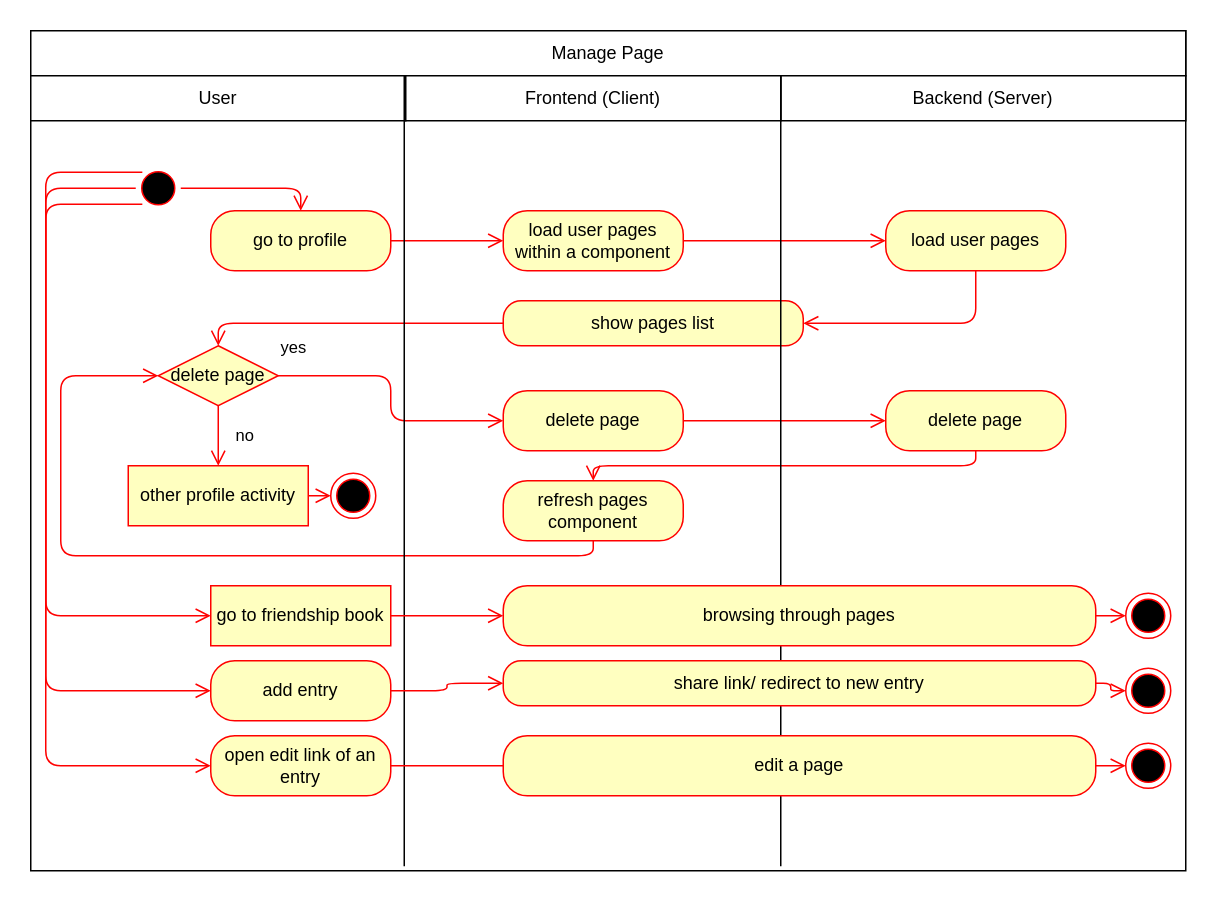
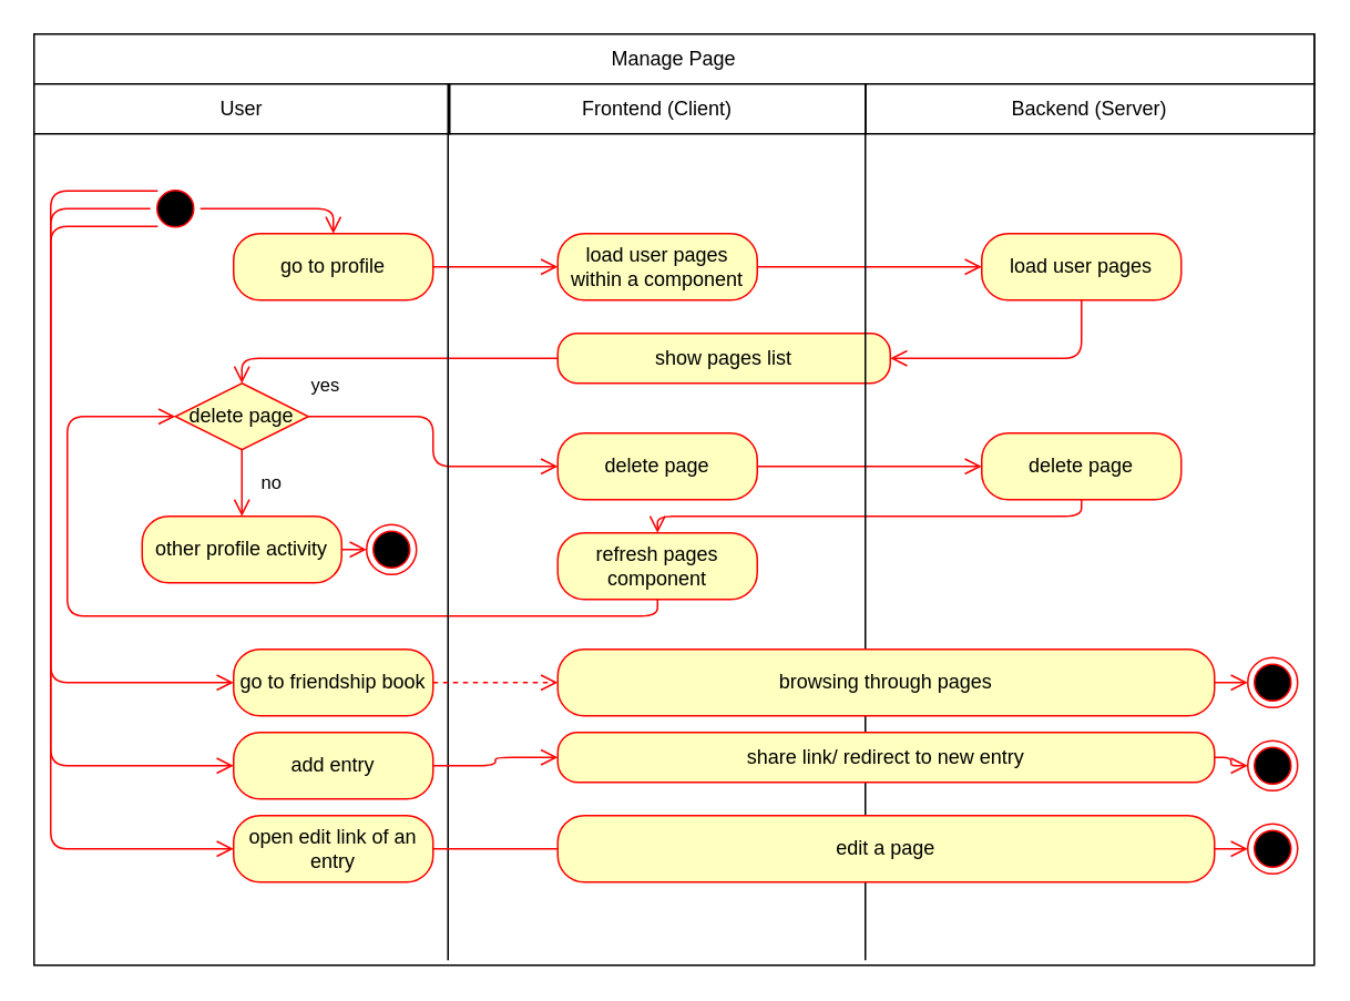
  <mxCell id="0" />
  <mxCell id="1" parent="0" />
  <mxCell id="2" value="" style="rounded=0;whiteSpace=wrap;html=1;" vertex="1" parent="1"><mxGeometry x="20" y="20" width="770" height="560" as="geometry" /></mxCell>
  <mxCell id="3" value="Manage Page" style="rounded=0;whiteSpace=wrap;html=1;" vertex="1" parent="1"><mxGeometry x="20" y="20" width="770" height="30" as="geometry" /></mxCell>
  <mxCell id="4" value="User" style="rounded=0;whiteSpace=wrap;html=1;" vertex="1" parent="1"><mxGeometry x="20" y="50" width="250" height="30" as="geometry" /></mxCell>
  <mxCell id="5" value="Backend (Server)" style="rounded=0;whiteSpace=wrap;html=1;" vertex="1" parent="1"><mxGeometry x="520" y="50" width="270" height="30" as="geometry" /></mxCell>
  <mxCell id="6" value="Frontend (Client)" style="rounded=0;whiteSpace=wrap;html=1;" vertex="1" parent="1"><mxGeometry x="270" y="50" width="250" height="30" as="geometry" /></mxCell>
  <mxCell id="7" value="" style="ellipse;html=1;shape=startState;fillColor=#000000;strokeColor=#ff0000;" vertex="1" parent="1"><mxGeometry x="90" y="110" width="30" height="30" as="geometry" /></mxCell>
  <mxCell id="8" value="" style="edgeStyle=orthogonalEdgeStyle;html=1;verticalAlign=bottom;endArrow=open;endSize=8;strokeColor=#ff0000;entryX=0.5;entryY=0;entryDx=0;entryDy=0;" edge="1" source="7" parent="1" target="9"><mxGeometry relative="1" as="geometry"><mxPoint x="105" y="200" as="targetPoint" /></mxGeometry></mxCell>
  <mxCell id="9" value="go to profile" style="rounded=1;whiteSpace=wrap;html=1;arcSize=40;fontColor=#000000;fillColor=#ffffc0;strokeColor=#ff0000;" vertex="1" parent="1"><mxGeometry x="140" y="140" width="120" height="40" as="geometry" /></mxCell>
  <mxCell id="10" value="" style="edgeStyle=orthogonalEdgeStyle;html=1;verticalAlign=bottom;endArrow=open;endSize=8;strokeColor=#ff0000;exitX=1;exitY=0.5;exitDx=0;exitDy=0;" edge="1" source="9" parent="1" target="11"><mxGeometry relative="1" as="geometry"><mxPoint x="105" y="300" as="targetPoint" /></mxGeometry></mxCell>
  <mxCell id="11" value="load user pages within a component" style="rounded=1;whiteSpace=wrap;html=1;arcSize=40;fontColor=#000000;fillColor=#ffffc0;strokeColor=#ff0000;" vertex="1" parent="1"><mxGeometry x="335" y="140" width="120" height="40" as="geometry" /></mxCell>
  <mxCell id="12" value="load user pages" style="rounded=1;whiteSpace=wrap;html=1;arcSize=40;fontColor=#000000;fillColor=#ffffc0;strokeColor=#ff0000;" vertex="1" parent="1"><mxGeometry x="590" y="140" width="120" height="40" as="geometry" /></mxCell>
  <mxCell id="13" value="" style="edgeStyle=orthogonalEdgeStyle;html=1;verticalAlign=bottom;endArrow=open;endSize=8;strokeColor=#ff0000;entryX=0;entryY=0.5;entryDx=0;entryDy=0;exitX=1;exitY=0.5;exitDx=0;exitDy=0;" edge="1" parent="1" source="11" target="12"><mxGeometry relative="1" as="geometry"><mxPoint x="345" y="170" as="targetPoint" /><mxPoint x="450" y="160" as="sourcePoint" /></mxGeometry></mxCell>
  <mxCell id="14" value="show pages list" style="rounded=1;whiteSpace=wrap;html=1;arcSize=40;fontColor=#000000;fillColor=#ffffc0;strokeColor=#ff0000;" vertex="1" parent="1"><mxGeometry x="335" y="200" width="200" height="30" as="geometry" /></mxCell>
  <mxCell id="15" value="" style="edgeStyle=orthogonalEdgeStyle;html=1;verticalAlign=bottom;endArrow=open;endSize=8;strokeColor=#ff0000;exitX=0;exitY=0.5;exitDx=0;exitDy=0;entryX=0.5;entryY=0;entryDx=0;entryDy=0;" edge="1" source="14" parent="1" target="17"><mxGeometry relative="1" as="geometry"><mxPoint x="395" y="290" as="targetPoint" /></mxGeometry></mxCell>
  <mxCell id="16" value="" style="edgeStyle=orthogonalEdgeStyle;html=1;verticalAlign=bottom;endArrow=open;endSize=8;strokeColor=#ff0000;exitX=0.5;exitY=1;exitDx=0;exitDy=0;entryX=1;entryY=0.5;entryDx=0;entryDy=0;" edge="1" parent="1" source="12" target="14"><mxGeometry relative="1" as="geometry"><mxPoint x="600" y="170" as="targetPoint" /><mxPoint x="465" y="170" as="sourcePoint" /></mxGeometry></mxCell>
  <mxCell id="17" value="delete page" style="rhombus;whiteSpace=wrap;html=1;fillColor=#ffffc0;strokeColor=#ff0000;" vertex="1" parent="1"><mxGeometry x="105" y="230" width="80" height="40" as="geometry" /></mxCell>
  <mxCell id="18" value="yes" style="edgeStyle=orthogonalEdgeStyle;html=1;align=left;verticalAlign=bottom;endArrow=open;endSize=8;strokeColor=#ff0000;" edge="1" source="17" parent="1" target="20"><mxGeometry x="-1" y="10" relative="1" as="geometry"><mxPoint x="310" y="220" as="targetPoint" /><mxPoint as="offset" /></mxGeometry></mxCell>
  <mxCell id="19" value="no" style="edgeStyle=orthogonalEdgeStyle;html=1;align=left;verticalAlign=top;endArrow=open;endSize=8;strokeColor=#ff0000;" edge="1" source="17" parent="1" target="21"><mxGeometry x="-0.667" y="10" relative="1" as="geometry"><mxPoint x="150" y="310" as="targetPoint" /><mxPoint as="offset" /></mxGeometry></mxCell>
  <mxCell id="20" value="delete page" style="rounded=1;whiteSpace=wrap;html=1;arcSize=40;fontColor=#000000;fillColor=#ffffc0;strokeColor=#ff0000;" vertex="1" parent="1"><mxGeometry x="335" y="260" width="120" height="40" as="geometry" /></mxCell>
- <mxCell id="21" value="other profile activity" style="whiteSpace=wrap;html=1;arcSize=40;fontColor=#000000;fillColor=#ffffc0;strokeColor=#ff0000;rounded=0;" vertex="1" parent="1"><mxGeometry x="85" y="310" width="120" height="40" as="geometry" /></mxCell>
+ <mxCell id="21" value="other profile activity" style="rounded=1;whiteSpace=wrap;html=1;arcSize=40;fontColor=#000000;fillColor=#ffffc0;strokeColor=#ff0000;" vertex="1" parent="1"><mxGeometry x="85" y="310" width="120" height="40" as="geometry" /></mxCell>
  <mxCell id="22" value="delete page" style="rounded=1;whiteSpace=wrap;html=1;arcSize=40;fontColor=#000000;fillColor=#ffffc0;strokeColor=#ff0000;" vertex="1" parent="1"><mxGeometry x="590" y="260" width="120" height="40" as="geometry" /></mxCell>
  <mxCell id="23" value="" style="edgeStyle=orthogonalEdgeStyle;html=1;verticalAlign=bottom;endArrow=open;endSize=8;strokeColor=#ff0000;exitX=1;exitY=0.5;exitDx=0;exitDy=0;entryX=0;entryY=0.5;entryDx=0;entryDy=0;" edge="1" source="20" parent="1" target="22"><mxGeometry relative="1" as="geometry"><mxPoint x="650" y="360" as="targetPoint" /></mxGeometry></mxCell>
  <mxCell id="24" value="" style="edgeStyle=orthogonalEdgeStyle;html=1;verticalAlign=bottom;endArrow=open;endSize=8;strokeColor=#ff0000;exitX=0.5;exitY=1;exitDx=0;exitDy=0;" edge="1" parent="1" source="22" target="25"><mxGeometry relative="1" as="geometry"><mxPoint x="710" y="340" as="targetPoint" /><mxPoint x="575" y="340" as="sourcePoint" /></mxGeometry></mxCell>
  <mxCell id="25" value="refresh pages component" style="rounded=1;whiteSpace=wrap;html=1;arcSize=40;fontColor=#000000;fillColor=#ffffc0;strokeColor=#ff0000;" vertex="1" parent="1"><mxGeometry x="335" y="320" width="120" height="40" as="geometry" /></mxCell>
  <mxCell id="26" value="" style="edgeStyle=orthogonalEdgeStyle;html=1;verticalAlign=bottom;endArrow=open;endSize=8;strokeColor=#ff0000;exitX=0.5;exitY=1;exitDx=0;exitDy=0;entryX=0;entryY=0.5;entryDx=0;entryDy=0;" edge="1" parent="1" source="25" target="17"><mxGeometry relative="1" as="geometry"><mxPoint x="395" y="380" as="targetPoint" /><mxPoint x="660" y="310" as="sourcePoint" /><Array as="points"><mxPoint x="395" y="370" /><mxPoint x="40" y="370" /><mxPoint x="40" y="250" /></Array></mxGeometry></mxCell>
  <mxCell id="27" value="" style="endArrow=none;html=1;" edge="1" parent="1"><mxGeometry width="50" height="50" relative="1" as="geometry"><mxPoint x="520" y="577" as="sourcePoint" /><mxPoint x="520" y="50" as="targetPoint" /></mxGeometry></mxCell>
  <mxCell id="28" value="" style="endArrow=none;html=1;" edge="1" parent="1"><mxGeometry width="50" height="50" relative="1" as="geometry"><mxPoint x="269" y="577" as="sourcePoint" /><mxPoint x="269" y="50" as="targetPoint" /></mxGeometry></mxCell>
- <mxCell id="29" value="go to friendship book" style="whiteSpace=wrap;html=1;arcSize=40;fontColor=#000000;fillColor=#ffffc0;strokeColor=#ff0000;rounded=0;" vertex="1" parent="1"><mxGeometry x="140" y="390" width="120" height="40" as="geometry" /></mxCell>
+ <mxCell id="29" value="go to friendship book" style="rounded=1;whiteSpace=wrap;html=1;arcSize=40;fontColor=#000000;fillColor=#ffffc0;strokeColor=#ff0000;" vertex="1" parent="1"><mxGeometry x="140" y="390" width="120" height="40" as="geometry" /></mxCell>
  <mxCell id="30" value="" style="edgeStyle=orthogonalEdgeStyle;html=1;verticalAlign=bottom;endArrow=open;endSize=8;strokeColor=#ff0000;exitX=0;exitY=0.5;exitDx=0;exitDy=0;entryX=0;entryY=0.5;entryDx=0;entryDy=0;" edge="1" source="7" parent="1" target="29"><mxGeometry relative="1" as="geometry"><mxPoint x="200" y="490" as="targetPoint" /><Array as="points"><mxPoint x="30" y="125" /><mxPoint x="30" y="410" /></Array></mxGeometry></mxCell>
  <mxCell id="31" value="add entry" style="rounded=1;whiteSpace=wrap;html=1;arcSize=40;fontColor=#000000;fillColor=#ffffc0;strokeColor=#ff0000;" vertex="1" parent="1"><mxGeometry x="140" y="440" width="120" height="40" as="geometry" /></mxCell>
  <mxCell id="32" value="" style="edgeStyle=orthogonalEdgeStyle;html=1;verticalAlign=bottom;endArrow=open;endSize=8;strokeColor=#ff0000;exitX=0;exitY=1;exitDx=0;exitDy=0;entryX=0;entryY=0.5;entryDx=0;entryDy=0;" edge="1" parent="1" source="7" target="31"><mxGeometry relative="1" as="geometry"><mxPoint x="150" y="420" as="targetPoint" /><mxPoint x="100" y="135" as="sourcePoint" /><Array as="points"><mxPoint x="94" y="135" /><mxPoint x="30" y="135" /><mxPoint x="30" y="460" /></Array></mxGeometry></mxCell>
  <mxCell id="33" value="browsing through pages" style="rounded=1;whiteSpace=wrap;html=1;arcSize=40;fontColor=#000000;fillColor=#ffffc0;strokeColor=#ff0000;" vertex="1" parent="1"><mxGeometry x="335" y="390" width="395" height="40" as="geometry" /></mxCell>
- <mxCell id="34" value="" style="edgeStyle=orthogonalEdgeStyle;html=1;verticalAlign=bottom;endArrow=open;endSize=8;strokeColor=#ff0000;exitX=1;exitY=0.5;exitDx=0;exitDy=0;entryX=0;entryY=0.5;entryDx=0;entryDy=0;" edge="1" source="29" parent="1" target="33"><mxGeometry relative="1" as="geometry"><mxPoint x="330" y="410" as="targetPoint" /></mxGeometry></mxCell>
+ <mxCell id="34" value="" style="edgeStyle=orthogonalEdgeStyle;html=1;verticalAlign=bottom;endArrow=open;endSize=8;strokeColor=#ff0000;exitX=1;exitY=0.5;exitDx=0;exitDy=0;entryX=0;entryY=0.5;entryDx=0;entryDy=0;dashed=1;" edge="1" source="29" parent="1" target="33"><mxGeometry relative="1" as="geometry"><mxPoint x="330" y="410" as="targetPoint" /></mxGeometry></mxCell>
  <mxCell id="35" value="share link/ redirect to new entry" style="rounded=1;whiteSpace=wrap;html=1;arcSize=40;fontColor=#000000;fillColor=#ffffc0;strokeColor=#ff0000;" vertex="1" parent="1"><mxGeometry x="335" y="440" width="395" height="30" as="geometry" /></mxCell>
  <mxCell id="36" value="" style="edgeStyle=orthogonalEdgeStyle;html=1;verticalAlign=bottom;endArrow=open;endSize=8;strokeColor=#ff0000;exitX=1;exitY=0.5;exitDx=0;exitDy=0;entryX=0;entryY=0.5;entryDx=0;entryDy=0;" edge="1" parent="1" source="31" target="35"><mxGeometry relative="1" as="geometry"><mxPoint x="340" y="420" as="targetPoint" /><mxPoint x="270" y="420" as="sourcePoint" /></mxGeometry></mxCell>
  <mxCell id="37" value="open edit link of an entry" style="rounded=1;whiteSpace=wrap;html=1;arcSize=40;fontColor=#000000;fillColor=#ffffc0;strokeColor=#ff0000;" vertex="1" parent="1"><mxGeometry x="140" y="490" width="120" height="40" as="geometry" /></mxCell>
  <mxCell id="38" value="" style="edgeStyle=orthogonalEdgeStyle;html=1;verticalAlign=bottom;endArrow=open;endSize=8;strokeColor=#ff0000;exitX=0;exitY=0;exitDx=0;exitDy=0;entryX=0;entryY=0.5;entryDx=0;entryDy=0;" edge="1" parent="1" source="7" target="37"><mxGeometry relative="1" as="geometry"><mxPoint x="150" y="470" as="targetPoint" /><mxPoint x="104" y="146" as="sourcePoint" /><Array as="points"><mxPoint x="30" y="114" /><mxPoint x="30" y="510" /></Array></mxGeometry></mxCell>
  <mxCell id="39" value="edit a page" style="rounded=1;whiteSpace=wrap;html=1;arcSize=40;fontColor=#000000;fillColor=#ffffc0;strokeColor=#ff0000;" vertex="1" parent="1"><mxGeometry x="335" y="490" width="395" height="40" as="geometry" /></mxCell>
  <mxCell id="40" value="" style="edgeStyle=orthogonalEdgeStyle;html=1;verticalAlign=bottom;endArrow=none;endSize=8;strokeColor=#ff0000;exitX=1;exitY=0.5;exitDx=0;exitDy=0;entryX=0;entryY=0.5;entryDx=0;entryDy=0;" edge="1" parent="1" source="37" target="39"><mxGeometry relative="1" as="geometry"><mxPoint x="330" y="510" as="targetPoint" /><mxPoint x="270" y="470" as="sourcePoint" /></mxGeometry></mxCell>
  <mxCell id="41" value="" style="ellipse;html=1;shape=endState;fillColor=#000000;strokeColor=#ff0000;" vertex="1" parent="1"><mxGeometry x="220" y="315" width="30" height="30" as="geometry" /></mxCell>
  <mxCell id="42" value="" style="edgeStyle=orthogonalEdgeStyle;html=1;verticalAlign=bottom;endArrow=open;endSize=8;strokeColor=#ff0000;exitX=1;exitY=0.5;exitDx=0;exitDy=0;" edge="1" parent="1" source="21"><mxGeometry relative="1" as="geometry"><mxPoint x="220" y="330" as="targetPoint" /><mxPoint x="170" y="305" as="sourcePoint" /></mxGeometry></mxCell>
  <mxCell id="43" value="" style="ellipse;html=1;shape=endState;fillColor=#000000;strokeColor=#ff0000;" vertex="1" parent="1"><mxGeometry x="750" y="395" width="30" height="30" as="geometry" /></mxCell>
  <mxCell id="44" value="" style="edgeStyle=orthogonalEdgeStyle;html=1;verticalAlign=bottom;endArrow=open;endSize=8;strokeColor=#ff0000;exitX=1;exitY=0.5;exitDx=0;exitDy=0;entryX=0;entryY=0.5;entryDx=0;entryDy=0;" edge="1" parent="1" source="33" target="43"><mxGeometry relative="1" as="geometry"><mxPoint x="345" y="420" as="targetPoint" /><mxPoint x="270" y="420" as="sourcePoint" /></mxGeometry></mxCell>
  <mxCell id="45" value="" style="ellipse;html=1;shape=endState;fillColor=#000000;strokeColor=#ff0000;" vertex="1" parent="1"><mxGeometry x="750" y="445" width="30" height="30" as="geometry" /></mxCell>
  <mxCell id="46" value="" style="ellipse;html=1;shape=endState;fillColor=#000000;strokeColor=#ff0000;" vertex="1" parent="1"><mxGeometry x="750" y="495" width="30" height="30" as="geometry" /></mxCell>
  <mxCell id="47" value="" style="edgeStyle=orthogonalEdgeStyle;html=1;verticalAlign=bottom;endArrow=open;endSize=8;strokeColor=#ff0000;exitX=1;exitY=0.5;exitDx=0;exitDy=0;entryX=0;entryY=0.5;entryDx=0;entryDy=0;" edge="1" parent="1" source="35" target="45"><mxGeometry relative="1" as="geometry"><mxPoint x="760" y="420" as="targetPoint" /><mxPoint x="740" y="420" as="sourcePoint" /></mxGeometry></mxCell>
  <mxCell id="48" value="" style="edgeStyle=orthogonalEdgeStyle;html=1;verticalAlign=bottom;endArrow=open;endSize=8;strokeColor=#ff0000;exitX=1;exitY=0.5;exitDx=0;exitDy=0;entryX=0;entryY=0.5;entryDx=0;entryDy=0;" edge="1" parent="1" source="39" target="46"><mxGeometry relative="1" as="geometry"><mxPoint x="750" y="510" as="targetPoint" /><mxPoint x="750" y="430" as="sourcePoint" /></mxGeometry></mxCell>
